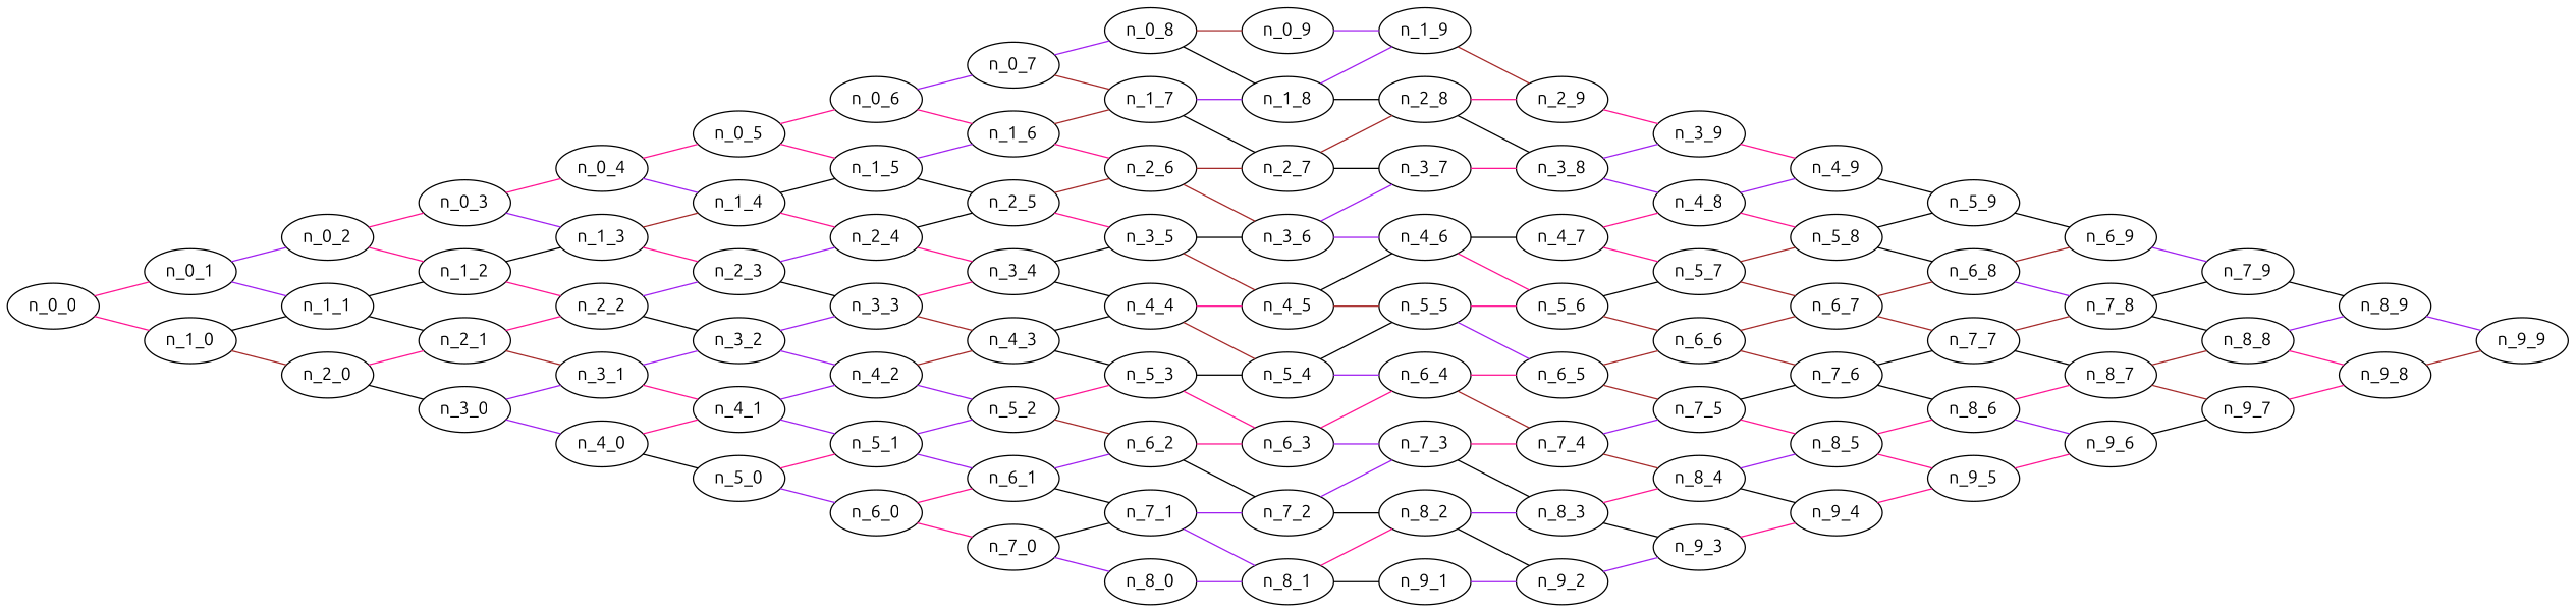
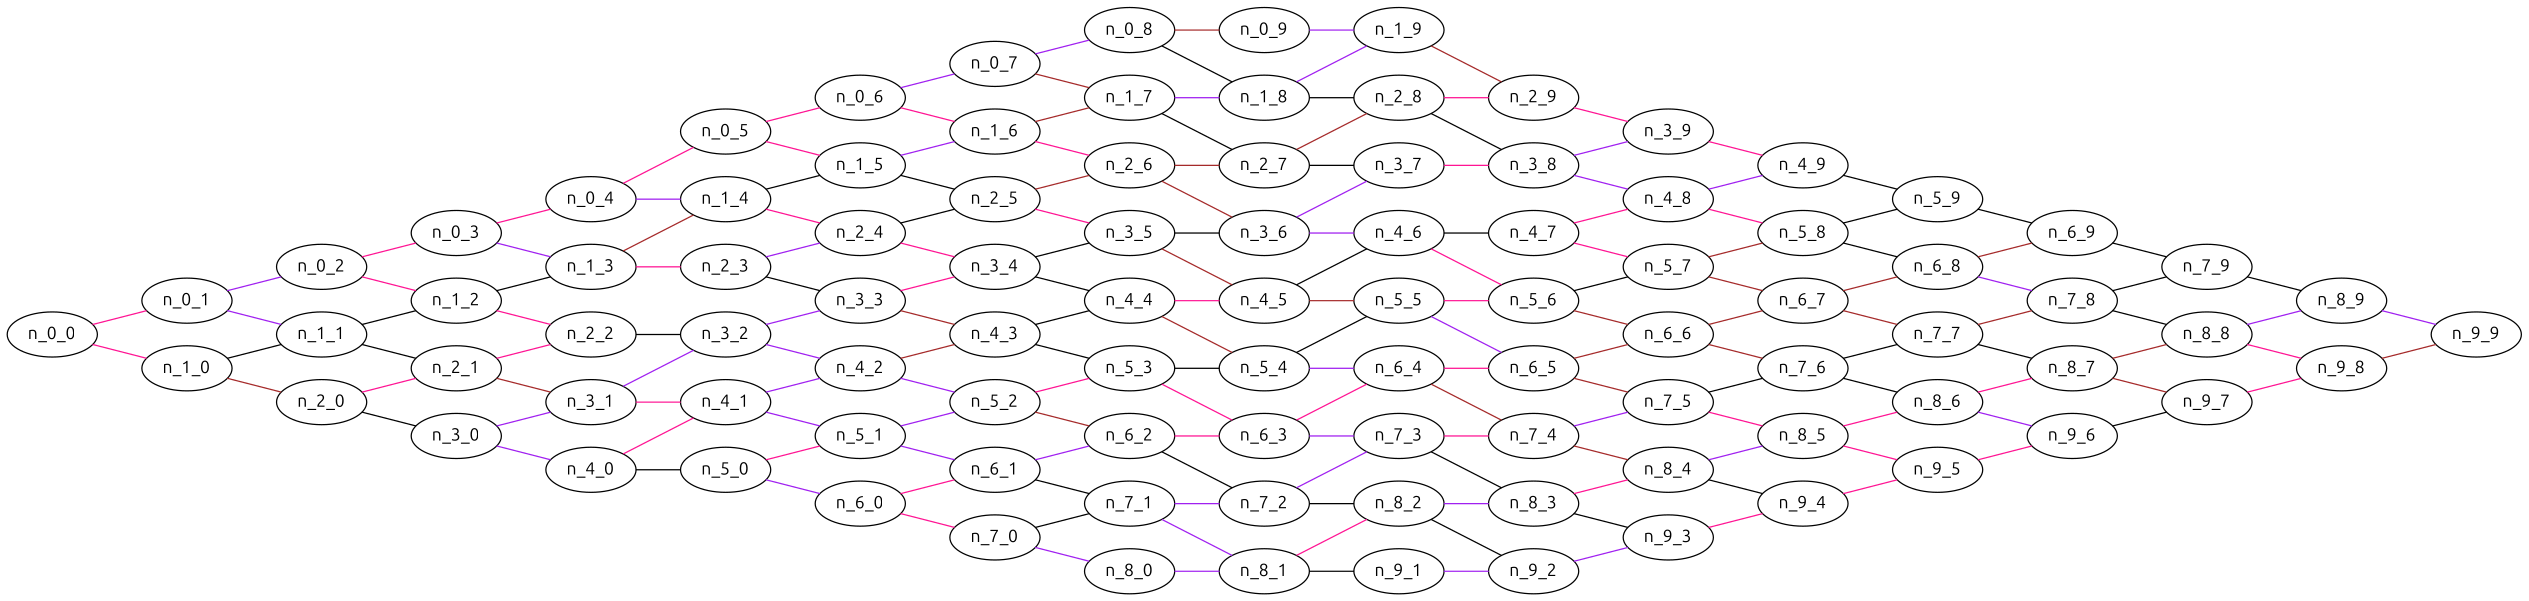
  graph {
    fontname=Ubuntu
    rankdir=LR
    node [fontname=Ubuntu]
    edge [color=deeppink fontname=Ubuntu]
    n_0_0
    n_0_1
    n_1_0
    n_0_2
    n_1_1
    n_2_0
    n_0_3
    n_1_2
    n_2_1
    n_0_4
    n_1_3
    n_2_2
    n_0_5
    n_1_4
    n_2_3
    n_0_6
    n_1_5
    n_2_4
    n_0_7
    n_1_6
    n_2_5
    n_0_8
    n_1_7
    n_2_6
    n_0_9
    n_1_8
    n_2_7
    n_1_9
    n_2_8
    n_2_9
    n_3_0
    n_3_1
    n_3_2
    n_3_3
    n_3_4
    n_3_5
    n_3_6
    n_3_7
    n_3_8
    n_3_9
    n_4_0
    n_4_1
    n_4_2
    n_4_3
    n_4_4
    n_4_5
    n_4_6
    n_4_8
    n_4_9
    n_5_0
    n_5_1
    n_5_2
    n_5_3
    n_5_4
    n_5_5
    n_4_7
    n_5_6
    n_5_7
    n_5_8
    n_5_9
    n_6_0
    n_6_1
    n_6_2
    n_6_3
    n_6_4
    n_6_5
    n_6_6
    n_6_7
    n_6_8
    n_6_9
    n_7_0
    n_7_1
    n_7_2
    n_7_3
    n_7_4
    n_7_5
    n_7_6
    n_7_7
    n_7_8
    n_7_9
    n_8_0
    n_8_1
    n_8_2
    n_8_3
    n_8_4
    n_8_5
    n_8_6
    n_8_7
    n_8_8
    n_8_9
    n_9_1
    n_9_2
    n_9_3
    n_9_4
    n_9_5
    n_9_6
    n_9_7
    n_9_8
    n_9_9
    n_0_0 -- n_0_1
    n_0_0 -- n_1_0
    n_0_1 -- n_0_2 [color=purple]
    n_0_1 -- n_1_1 [color=purple]
    n_1_0 -- n_1_1 [color=black]
    n_1_0 -- n_2_0 [color=brown]
    n_0_2 -- n_0_3
    n_0_2 -- n_1_2
    n_1_1 -- n_1_2 [color=black]
    n_1_1 -- n_2_1 [color=black]
    n_2_0 -- n_2_1
    n_2_0 -- n_3_0 [color=black]
    n_0_3 -- n_0_4
    n_0_3 -- n_1_3 [color=purple]
    n_1_2 -- n_1_3 [color=black]
    n_1_2 -- n_2_2
    n_2_1 -- n_2_2
    n_2_1 -- n_3_1 [color=brown]
    n_0_4 -- n_0_5
    n_0_4 -- n_1_4 [color=purple]
    n_1_3 -- n_1_4 [color=brown]
    n_1_3 -- n_2_3
-   n_2_2 -- n_2_3 [color=purple]
    n_2_2 -- n_3_2 [color=black]
    n_0_5 -- n_0_6
    n_0_5 -- n_1_5
    n_1_4 -- n_1_5 [color=black]
    n_1_4 -- n_2_4
    n_2_3 -- n_2_4 [color=purple]
    n_2_3 -- n_3_3 [color=black]
    n_0_6 -- n_0_7 [color=purple]
    n_0_6 -- n_1_6
    n_1_5 -- n_1_6 [color=purple]
    n_1_5 -- n_2_5 [color=black]
    n_2_4 -- n_2_5 [color=black]
    n_2_4 -- n_3_4
    n_0_7 -- n_0_8 [color=purple]
    n_0_7 -- n_1_7 [color=brown]
    n_1_6 -- n_1_7 [color=brown]
    n_1_6 -- n_2_6
    n_2_5 -- n_2_6 [color=brown]
    n_2_5 -- n_3_5
    n_0_8 -- n_0_9 [color=brown]
    n_0_8 -- n_1_8 [color=black]
    n_1_7 -- n_1_8 [color=purple]
    n_1_7 -- n_2_7 [color=black]
    n_2_6 -- n_2_7 [color=brown]
    n_2_6 -- n_3_6 [color=brown]
    n_0_9 -- n_1_9 [color=purple]
    n_1_8 -- n_1_9 [color=purple]
    n_1_8 -- n_2_8 [color=black]
    n_2_7 -- n_2_8 [color=brown]
    n_2_7 -- n_3_7 [color=black]
    n_1_9 -- n_2_9 [color=brown]
    n_2_8 -- n_2_9
    n_2_8 -- n_3_8 [color=black]
    n_2_9 -- n_3_9
    n_3_0 -- n_3_1 [color=purple]
    n_3_0 -- n_4_0 [color=purple]
    n_3_1 -- n_3_2 [color=purple]
    n_3_1 -- n_4_1
    n_3_2 -- n_3_3 [color=purple]
    n_3_2 -- n_4_2 [color=purple]
    n_3_3 -- n_3_4
    n_3_3 -- n_4_3 [color=brown]
    n_3_4 -- n_3_5 [color=black]
    n_3_4 -- n_4_4 [color=black]
    n_3_5 -- n_3_6 [color=black]
    n_3_5 -- n_4_5 [color=brown]
    n_3_6 -- n_3_7 [color=purple]
    n_3_6 -- n_4_6 [color=purple]
    n_3_7 -- n_3_8
    n_3_8 -- n_3_9 [color=purple]
    n_3_8 -- n_4_8 [color=purple]
    n_3_9 -- n_4_9
    n_4_0 -- n_4_1
    n_4_0 -- n_5_0 [color=black]
    n_4_1 -- n_4_2 [color=purple]
    n_4_1 -- n_5_1 [color=purple]
    n_4_2 -- n_4_3 [color=brown]
    n_4_2 -- n_5_2 [color=purple]
    n_4_3 -- n_4_4 [color=black]
    n_4_3 -- n_5_3 [color=black]
    n_4_4 -- n_4_5
    n_4_4 -- n_5_4 [color=brown]
    n_4_5 -- n_4_6 [color=black]
    n_4_5 -- n_5_5 [color=brown]
    n_4_6 -- n_4_7 [color=black]
    n_4_6 -- n_5_6
    n_4_8 -- n_4_9 [color=purple]
    n_4_8 -- n_5_8
    n_4_9 -- n_5_9 [color=black]
    n_5_0 -- n_5_1
    n_5_0 -- n_6_0 [color=purple]
    n_5_1 -- n_5_2 [color=purple]
    n_5_1 -- n_6_1 [color=purple]
    n_5_2 -- n_5_3
    n_5_2 -- n_6_2 [color=brown]
    n_5_3 -- n_5_4 [color=black]
    n_5_3 -- n_6_3
    n_5_4 -- n_5_5 [color=black]
    n_5_4 -- n_6_4 [color=purple]
    n_5_5 -- n_5_6
    n_5_5 -- n_6_5 [color=purple]
    n_4_7 -- n_4_8
    n_4_7 -- n_5_7
    n_5_6 -- n_5_7 [color=black]
    n_5_6 -- n_6_6 [color=brown]
    n_5_7 -- n_5_8 [color=brown]
    n_5_7 -- n_6_7 [color=brown]
    n_5_8 -- n_5_9 [color=black]
    n_5_8 -- n_6_8 [color=black]
    n_5_9 -- n_6_9 [color=black]
    n_6_0 -- n_6_1
    n_6_0 -- n_7_0
    n_6_1 -- n_6_2 [color=purple]
    n_6_1 -- n_7_1 [color=black]
    n_6_2 -- n_6_3
    n_6_2 -- n_7_2 [color=black]
    n_6_3 -- n_6_4
    n_6_3 -- n_7_3 [color=purple]
    n_6_4 -- n_6_5
    n_6_4 -- n_7_4 [color=brown]
    n_6_5 -- n_6_6 [color=brown]
    n_6_5 -- n_7_5 [color=brown]
    n_6_6 -- n_6_7 [color=brown]
    n_6_6 -- n_7_6 [color=brown]
    n_6_7 -- n_6_8 [color=brown]
    n_6_7 -- n_7_7 [color=brown]
    n_6_8 -- n_6_9 [color=brown]
    n_6_8 -- n_7_8 [color=purple]
-   n_6_9 -- n_7_9 [color=purple]
+   n_6_9 -- n_7_9 [color=black]
    n_7_0 -- n_7_1 [color=black]
    n_7_0 -- n_8_0 [color=purple]
    n_7_1 -- n_7_2 [color=purple]
    n_7_1 -- n_8_1 [color=purple]
    n_7_2 -- n_7_3 [color=purple]
    n_7_2 -- n_8_2 [color=black]
    n_7_3 -- n_7_4
    n_7_3 -- n_8_3 [color=black]
    n_7_4 -- n_7_5 [color=purple]
    n_7_4 -- n_8_4 [color=brown]
    n_7_5 -- n_7_6 [color=black]
    n_7_5 -- n_8_5
    n_7_6 -- n_7_7 [color=black]
    n_7_6 -- n_8_6 [color=black]
    n_7_7 -- n_7_8 [color=brown]
    n_7_7 -- n_8_7 [color=black]
    n_7_8 -- n_7_9 [color=black]
    n_7_8 -- n_8_8 [color=black]
    n_7_9 -- n_8_9 [color=black]
    n_8_0 -- n_8_1 [color=purple]
    n_8_1 -- n_8_2
    n_8_1 -- n_9_1 [color=black]
    n_8_2 -- n_8_3 [color=purple]
    n_8_2 -- n_9_2 [color=black]
    n_8_3 -- n_8_4
    n_8_3 -- n_9_3 [color=black]
    n_8_4 -- n_8_5 [color=purple]
    n_8_4 -- n_9_4 [color=black]
    n_8_5 -- n_8_6
    n_8_5 -- n_9_5
    n_8_6 -- n_8_7
    n_8_6 -- n_9_6 [color=purple]
    n_8_7 -- n_8_8 [color=brown]
    n_8_7 -- n_9_7 [color=brown]
    n_8_8 -- n_8_9 [color=purple]
    n_8_8 -- n_9_8
    n_8_9 -- n_9_9 [color=purple]
    n_9_1 -- n_9_2 [color=purple]
    n_9_2 -- n_9_3 [color=purple]
    n_9_3 -- n_9_4
    n_9_4 -- n_9_5
    n_9_5 -- n_9_6
    n_9_6 -- n_9_7 [color=black]
    n_9_7 -- n_9_8
    n_9_8 -- n_9_9 [color=brown]
  }
